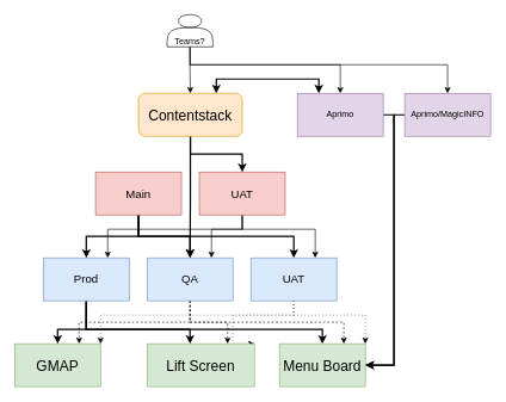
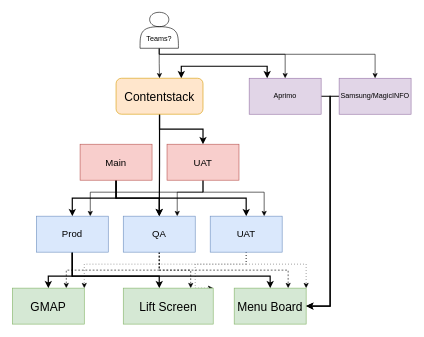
  <mxCell id="0" />
  <mxCell id="1" parent="0" />
  <mxCell id="2" value="" style="edgeStyle=orthogonalEdgeStyle;rounded=0;orthogonalLoop=1;jettySize=auto;html=1;strokeWidth=2;" edge="1" parent="1" source="5" target="13"><mxGeometry relative="1" as="geometry" /></mxCell>
  <mxCell id="3" style="edgeStyle=orthogonalEdgeStyle;rounded=0;orthogonalLoop=1;jettySize=auto;html=1;strokeWidth=2;" edge="1" parent="1" source="5" target="21"><mxGeometry relative="1" as="geometry" /></mxCell>
  <mxCell id="4" style="edgeStyle=orthogonalEdgeStyle;rounded=0;orthogonalLoop=1;jettySize=auto;html=1;exitX=0.75;exitY=0;exitDx=0;exitDy=0;entryX=0.25;entryY=0;entryDx=0;entryDy=0;startArrow=classic;startFill=1;strokeWidth=2;" edge="1" parent="1" source="5" target="30"><mxGeometry relative="1" as="geometry" /></mxCell>
  <mxCell id="5" value="Contentstack" style="whiteSpace=wrap;html=1;fillColor=#ffe6cc;strokeColor=#d79b00;fontSize=20;rounded=1;" vertex="1" parent="1"><mxGeometry x="193" y="130" width="145" height="60" as="geometry" /></mxCell>
  <mxCell id="6" style="edgeStyle=orthogonalEdgeStyle;rounded=0;orthogonalLoop=1;jettySize=auto;html=1;entryX=0.5;entryY=0;entryDx=0;entryDy=0;strokeWidth=2;" edge="1" parent="1" source="9" target="17"><mxGeometry relative="1" as="geometry" /></mxCell>
  <mxCell id="7" style="edgeStyle=orthogonalEdgeStyle;rounded=0;orthogonalLoop=1;jettySize=auto;html=1;entryX=0.5;entryY=0;entryDx=0;entryDy=0;strokeWidth=2;" edge="1" parent="1" source="9" target="21"><mxGeometry relative="1" as="geometry" /></mxCell>
  <mxCell id="8" style="edgeStyle=orthogonalEdgeStyle;rounded=0;orthogonalLoop=1;jettySize=auto;html=1;strokeWidth=2;" edge="1" parent="1" source="9" target="25"><mxGeometry relative="1" as="geometry"><Array as="points"><mxPoint x="193" y="330" /><mxPoint x="410" y="330" /></Array></mxGeometry></mxCell>
  <mxCell id="9" value="Main" style="rounded=0;whiteSpace=wrap;html=1;fillColor=#f8cecc;strokeColor=#b85450;fontSize=16;" vertex="1" parent="1"><mxGeometry x="133" y="240" width="120" height="60" as="geometry" /></mxCell>
  <mxCell id="10" style="edgeStyle=orthogonalEdgeStyle;rounded=0;orthogonalLoop=1;jettySize=auto;html=1;entryX=0.75;entryY=0;entryDx=0;entryDy=0;" edge="1" parent="1" source="13" target="17"><mxGeometry relative="1" as="geometry"><Array as="points"><mxPoint x="338" y="320" /><mxPoint x="150" y="320" /></Array></mxGeometry></mxCell>
  <mxCell id="11" style="edgeStyle=orthogonalEdgeStyle;rounded=0;orthogonalLoop=1;jettySize=auto;html=1;entryX=0.75;entryY=0;entryDx=0;entryDy=0;" edge="1" parent="1" source="13" target="25"><mxGeometry relative="1" as="geometry"><Array as="points"><mxPoint x="338" y="320" /><mxPoint x="440" y="320" /></Array></mxGeometry></mxCell>
  <mxCell id="12" style="edgeStyle=orthogonalEdgeStyle;rounded=0;orthogonalLoop=1;jettySize=auto;html=1;entryX=0.75;entryY=0;entryDx=0;entryDy=0;" edge="1" parent="1" source="13" target="21"><mxGeometry relative="1" as="geometry"><Array as="points"><mxPoint x="338" y="320" /><mxPoint x="295" y="320" /></Array></mxGeometry></mxCell>
  <mxCell id="13" value="UAT" style="rounded=0;whiteSpace=wrap;html=1;fillColor=#f8cecc;strokeColor=#b85450;fontSize=16;" vertex="1" parent="1"><mxGeometry x="278" y="240" width="120" height="60" as="geometry" /></mxCell>
  <mxCell id="14" style="edgeStyle=orthogonalEdgeStyle;rounded=0;orthogonalLoop=1;jettySize=auto;html=1;entryX=0.5;entryY=0;entryDx=0;entryDy=0;strokeWidth=2;" edge="1" parent="1" source="17" target="26"><mxGeometry relative="1" as="geometry"><Array as="points"><mxPoint x="120" y="460" /><mxPoint x="80" y="460" /></Array></mxGeometry></mxCell>
  <mxCell id="15" style="edgeStyle=orthogonalEdgeStyle;rounded=0;orthogonalLoop=1;jettySize=auto;html=1;strokeWidth=2;" edge="1" parent="1" source="17" target="27"><mxGeometry relative="1" as="geometry"><Array as="points"><mxPoint x="120" y="460" /><mxPoint x="265" y="460" /></Array></mxGeometry></mxCell>
  <mxCell id="16" style="edgeStyle=orthogonalEdgeStyle;rounded=0;orthogonalLoop=1;jettySize=auto;html=1;entryX=0.5;entryY=0;entryDx=0;entryDy=0;strokeWidth=2;" edge="1" parent="1" source="17" target="28"><mxGeometry relative="1" as="geometry"><Array as="points"><mxPoint x="120" y="460" /><mxPoint x="450" y="460" /></Array></mxGeometry></mxCell>
  <mxCell id="17" value="Prod" style="rounded=0;whiteSpace=wrap;html=1;fillColor=#dae8fc;strokeColor=#6c8ebf;fontSize=16;" vertex="1" parent="1"><mxGeometry x="60" y="360" width="120" height="60" as="geometry" /></mxCell>
  <mxCell id="18" style="edgeStyle=orthogonalEdgeStyle;rounded=0;orthogonalLoop=1;jettySize=auto;html=1;entryX=0.75;entryY=0;entryDx=0;entryDy=0;dashed=1;" edge="1" parent="1" source="21" target="26"><mxGeometry relative="1" as="geometry"><Array as="points"><mxPoint x="265" y="450" /><mxPoint x="110" y="450" /></Array></mxGeometry></mxCell>
  <mxCell id="19" style="edgeStyle=orthogonalEdgeStyle;rounded=0;orthogonalLoop=1;jettySize=auto;html=1;entryX=0.75;entryY=0;entryDx=0;entryDy=0;dashed=1;" edge="1" parent="1" source="21" target="27"><mxGeometry relative="1" as="geometry" /></mxCell>
  <mxCell id="20" style="edgeStyle=orthogonalEdgeStyle;rounded=0;orthogonalLoop=1;jettySize=auto;html=1;entryX=0.75;entryY=0;entryDx=0;entryDy=0;dashed=1;" edge="1" parent="1" source="21" target="28"><mxGeometry relative="1" as="geometry"><Array as="points"><mxPoint x="265" y="450" /><mxPoint x="480" y="450" /></Array></mxGeometry></mxCell>
  <mxCell id="21" value="QA" style="rounded=0;whiteSpace=wrap;html=1;fillColor=#dae8fc;strokeColor=#6c8ebf;fontSize=16;" vertex="1" parent="1"><mxGeometry x="205" y="360" width="120" height="60" as="geometry" /></mxCell>
  <mxCell id="22" style="edgeStyle=orthogonalEdgeStyle;rounded=0;orthogonalLoop=1;jettySize=auto;html=1;entryX=1;entryY=0;entryDx=0;entryDy=0;dashed=1;dashPattern=1 4;" edge="1" parent="1" source="25" target="26"><mxGeometry relative="1" as="geometry"><Array as="points"><mxPoint x="410" y="440" /><mxPoint x="140" y="440" /></Array></mxGeometry></mxCell>
  <mxCell id="23" style="edgeStyle=orthogonalEdgeStyle;rounded=0;orthogonalLoop=1;jettySize=auto;html=1;entryX=1;entryY=0;entryDx=0;entryDy=0;dashed=1;dashPattern=1 4;" edge="1" parent="1" source="25" target="27"><mxGeometry relative="1" as="geometry"><Array as="points"><mxPoint x="410" y="440" /><mxPoint x="325" y="440" /></Array></mxGeometry></mxCell>
  <mxCell id="24" style="edgeStyle=orthogonalEdgeStyle;rounded=0;orthogonalLoop=1;jettySize=auto;html=1;entryX=1;entryY=0;entryDx=0;entryDy=0;dashed=1;dashPattern=1 4;" edge="1" parent="1" source="25" target="28"><mxGeometry relative="1" as="geometry"><Array as="points"><mxPoint x="410" y="440" /><mxPoint x="510" y="440" /></Array></mxGeometry></mxCell>
  <mxCell id="25" value="UAT" style="rounded=0;whiteSpace=wrap;html=1;fillColor=#dae8fc;strokeColor=#6c8ebf;fontSize=16;" vertex="1" parent="1"><mxGeometry x="350" y="360" width="120" height="60" as="geometry" /></mxCell>
  <mxCell id="26" value="GMAP" style="rounded=0;whiteSpace=wrap;html=1;fillColor=#d5e8d4;strokeColor=#82b366;fontSize=20;" vertex="1" parent="1"><mxGeometry x="20" y="480" width="120" height="60" as="geometry" /></mxCell>
  <mxCell id="27" value="Lift Screen" style="rounded=0;whiteSpace=wrap;html=1;fillColor=#d5e8d4;strokeColor=#82b366;fontSize=20;" vertex="1" parent="1"><mxGeometry x="205" y="480" width="150" height="60" as="geometry" /></mxCell>
  <mxCell id="28" value="Menu Board" style="rounded=0;whiteSpace=wrap;html=1;fillColor=#d5e8d4;strokeColor=#82b366;fontSize=20;" vertex="1" parent="1"><mxGeometry x="390" y="480" width="120" height="60" as="geometry" /></mxCell>
  <mxCell id="29" style="edgeStyle=orthogonalEdgeStyle;rounded=0;orthogonalLoop=1;jettySize=auto;html=1;entryX=1;entryY=0.5;entryDx=0;entryDy=0;strokeWidth=2;" edge="1" parent="1" source="30" target="28"><mxGeometry relative="1" as="geometry"><Array as="points"><mxPoint x="550" y="160" /><mxPoint x="550" y="510" /></Array></mxGeometry></mxCell>
  <mxCell id="30" value="Aprimo" style="rounded=0;whiteSpace=wrap;html=1;fillColor=#e1d5e7;strokeColor=#9673a6;" vertex="1" parent="1"><mxGeometry x="415" y="130" width="120" height="60" as="geometry" /></mxCell>
  <mxCell id="31" style="edgeStyle=orthogonalEdgeStyle;rounded=0;orthogonalLoop=1;jettySize=auto;html=1;entryX=1;entryY=0.5;entryDx=0;entryDy=0;strokeWidth=2;" edge="1" parent="1" source="32" target="28"><mxGeometry relative="1" as="geometry"><Array as="points"><mxPoint x="550" y="160" /><mxPoint x="550" y="510" /></Array></mxGeometry></mxCell>
- <mxCell id="32" value="Aprimo/MagicINFO" style="rounded=0;whiteSpace=wrap;html=1;fillColor=#e1d5e7;strokeColor=#9673a6;" vertex="1" parent="1"><mxGeometry x="565" y="130" width="120" height="60" as="geometry" /></mxCell>
+ <mxCell id="32" value="Samsung/MagicINFO" style="rounded=0;whiteSpace=wrap;html=1;fillColor=#e1d5e7;strokeColor=#9673a6;" vertex="1" parent="1"><mxGeometry x="565" y="130" width="120" height="60" as="geometry" /></mxCell>
  <mxCell id="33" style="edgeStyle=orthogonalEdgeStyle;rounded=0;orthogonalLoop=1;jettySize=auto;html=1;entryX=0.5;entryY=0;entryDx=0;entryDy=0;" edge="1" parent="1" source="36" target="5"><mxGeometry relative="1" as="geometry" /></mxCell>
  <mxCell id="34" style="edgeStyle=orthogonalEdgeStyle;rounded=0;orthogonalLoop=1;jettySize=auto;html=1;exitX=0.5;exitY=1;exitDx=0;exitDy=0;entryX=0.5;entryY=0;entryDx=0;entryDy=0;" edge="1" parent="1" source="36" target="30"><mxGeometry relative="1" as="geometry"><Array as="points"><mxPoint x="265" y="90" /><mxPoint x="475" y="90" /></Array></mxGeometry></mxCell>
  <mxCell id="35" style="edgeStyle=orthogonalEdgeStyle;rounded=0;orthogonalLoop=1;jettySize=auto;html=1;entryX=0.5;entryY=0;entryDx=0;entryDy=0;" edge="1" parent="1" source="36" target="32"><mxGeometry relative="1" as="geometry"><Array as="points"><mxPoint x="265" y="90" /><mxPoint x="625" y="90" /></Array></mxGeometry></mxCell>
- <mxCell id="36" value="&lt;br&gt;&lt;br&gt;Teams?" style="shape=actor;whiteSpace=wrap;html=1;" vertex="1" parent="1"><mxGeometry x="233" y="20" width="64" height="45" as="geometry" /></mxCell>
+ <mxCell id="36" value="&lt;br&gt;&lt;br&gt;Teams?" style="shape=actor;whiteSpace=wrap;html=1;" vertex="1" parent="1"><mxGeometry x="233" y="20" width="64" height="60" as="geometry" /></mxCell>
